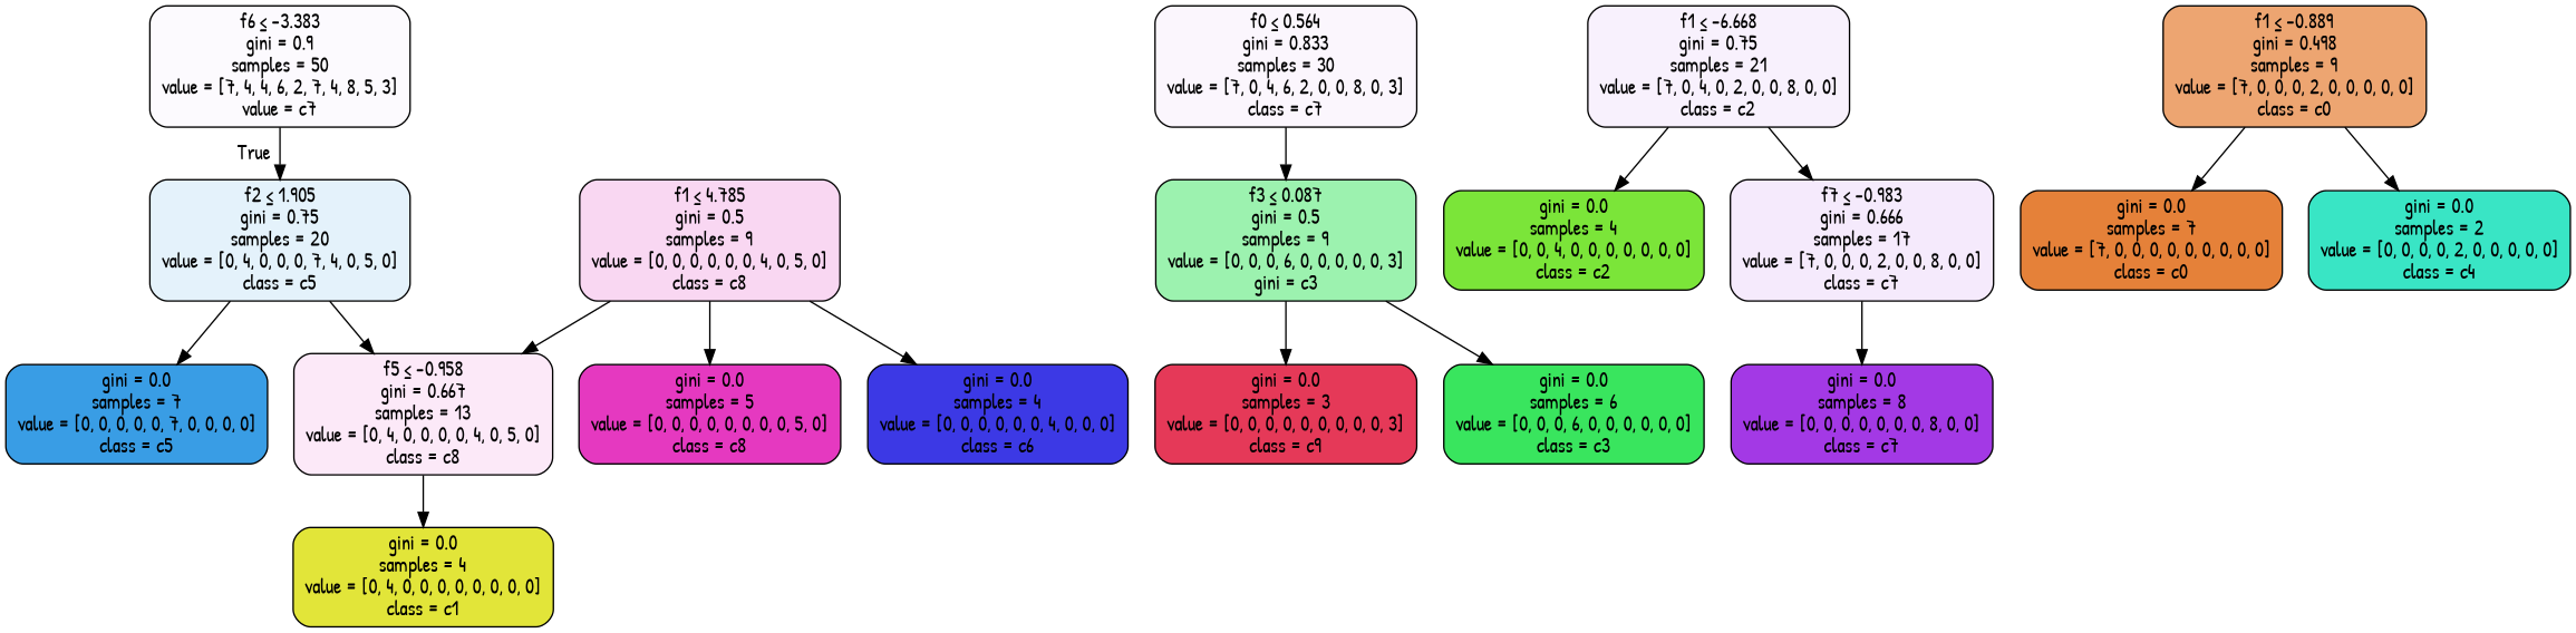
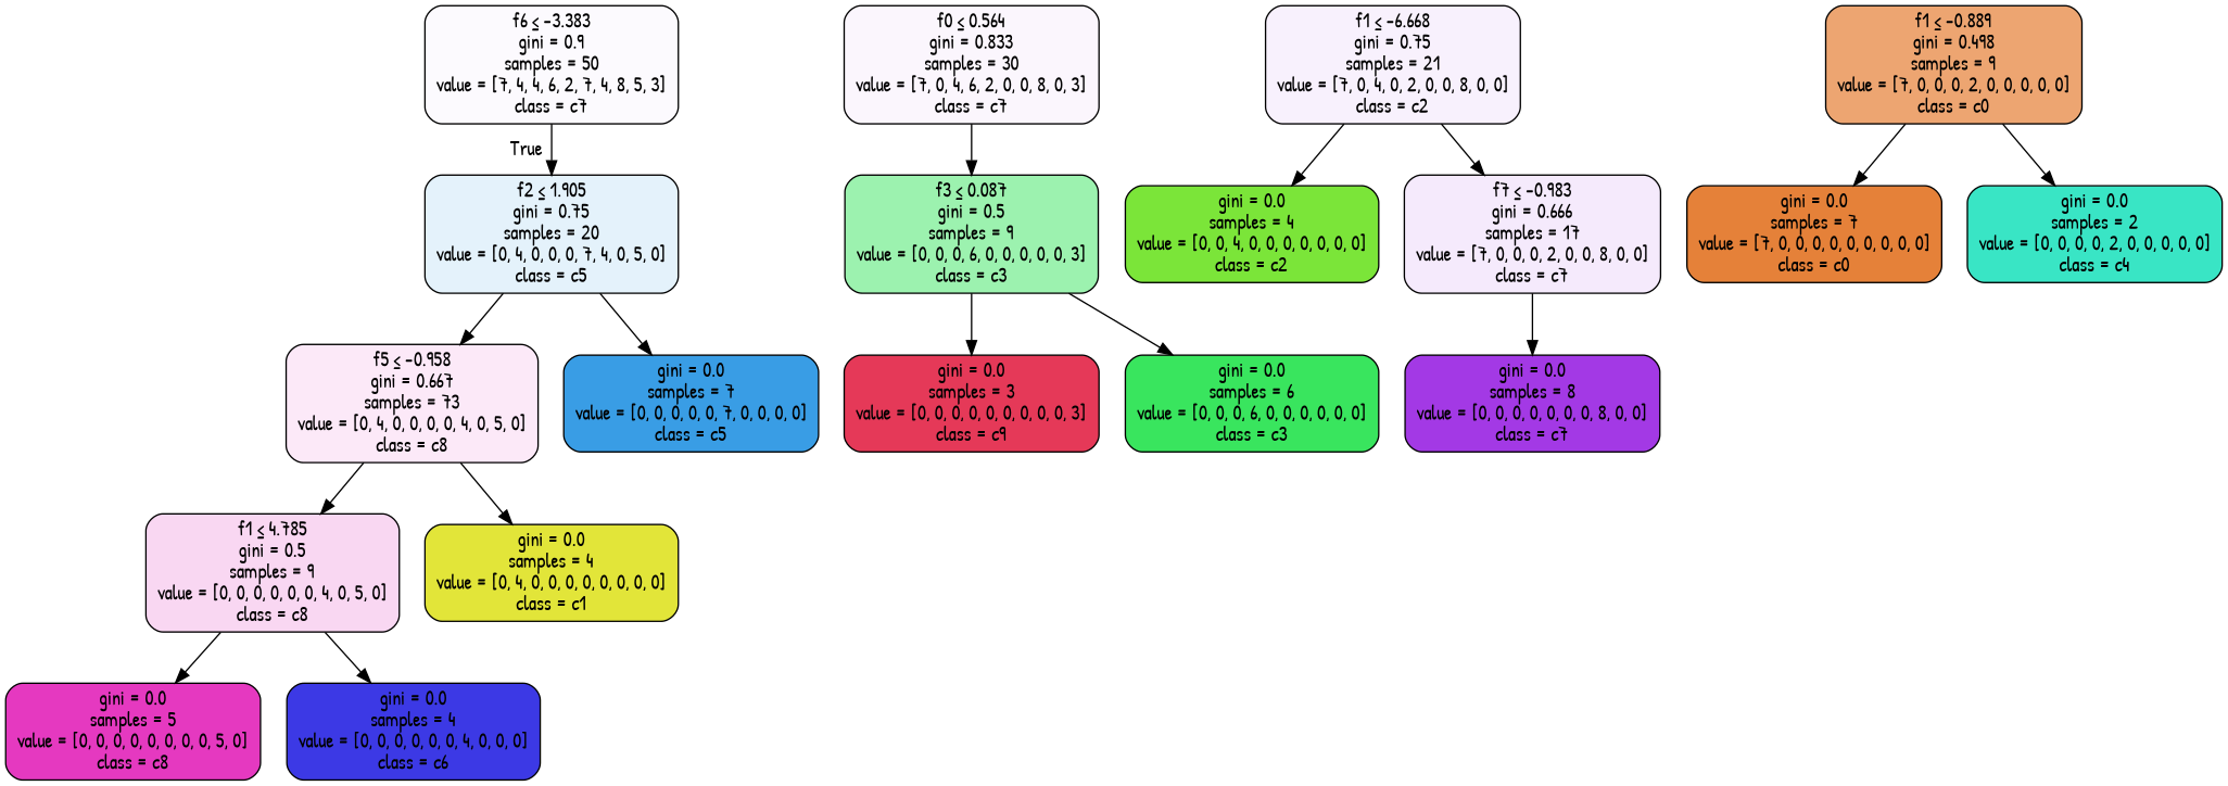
  digraph {
    fontname="Patrick Hand"
    node [color=black fontname="Patrick Hand" shape=box style="filled, rounded"]
    edge [fontname="Patrick Hand"]
-   n1 [fillcolor="#a339e506" label=<f6 &le; -3.383<br/>gini = 0.9<br/>samples = 50<br/>value = [7, 4, 4, 6, 2, 7, 4, 8, 5, 3]<br/>value = c7>]
+   n1 [fillcolor="#a339e506" label=<f6 &le; -3.383<br/>gini = 0.9<br/>samples = 50<br/>value = [7, 4, 4, 6, 2, 7, 4, 8, 5, 3]<br/>class = c7>]
    n2 [fillcolor="#399de522" label=<f2 &le; 1.905<br/>gini = 0.75<br/>samples = 20<br/>value = [0, 4, 0, 0, 0, 7, 4, 0, 5, 0]<br/>class = c5>]
-   n3 [fillcolor="#e539c01c" label=<f5 &le; -0.958<br/>gini = 0.667<br/>samples = 13<br/>value = [0, 4, 0, 0, 0, 0, 4, 0, 5, 0]<br/>class = c8>]
+   n3 [fillcolor="#e539c01c" label=<f5 &le; -0.958<br/>gini = 0.667<br/>samples = 73<br/>value = [0, 4, 0, 0, 0, 0, 4, 0, 5, 0]<br/>class = c8>]
    n4 [fillcolor="#399de5ff" label=<gini = 0.0<br/>samples = 7<br/>value = [0, 0, 0, 0, 0, 7, 0, 0, 0, 0]<br/>class = c5>]
    n5 [fillcolor="#a339e50b" label=<f0 &le; 0.564<br/>gini = 0.833<br/>samples = 30<br/>value = [7, 0, 4, 6, 2, 0, 0, 8, 0, 3]<br/>class = c7>]
-   n6 [fillcolor="#39e55e7f" label=<f3 &le; 0.087<br/>gini = 0.5<br/>samples = 9<br/>value = [0, 0, 0, 6, 0, 0, 0, 0, 0, 3]<br/>gini = c3>]
+   n6 [fillcolor="#39e55e7f" label=<f3 &le; 0.087<br/>gini = 0.5<br/>samples = 9<br/>value = [0, 0, 0, 6, 0, 0, 0, 0, 0, 3]<br/>class = c3>]
    n7 [fillcolor="#e539c033" label=<f1 &le; 4.785<br/>gini = 0.5<br/>samples = 9<br/>value = [0, 0, 0, 0, 0, 0, 4, 0, 5, 0]<br/>class = c8>]
    n8 [fillcolor="#e2e539ff" label=<gini = 0.0<br/>samples = 4<br/>value = [0, 4, 0, 0, 0, 0, 0, 0, 0, 0]<br/>class = c1>]
    n9 [fillcolor="#e539c0ff" label=<gini = 0.0<br/>samples = 5<br/>value = [0, 0, 0, 0, 0, 0, 0, 0, 5, 0]<br/>class = c8>]
    n10 [fillcolor="#3c39e5ff" label=<gini = 0.0<br/>samples = 4<br/>value = [0, 0, 0, 0, 0, 0, 4, 0, 0, 0]<br/>class = c6>]
    n11 [fillcolor="#a339e512" label=<f1 &le; -6.668<br/>gini = 0.75<br/>samples = 21<br/>value = [7, 0, 4, 0, 2, 0, 0, 8, 0, 0]<br/>class = c2>]
    n12 [fillcolor="#7be539ff" label=<gini = 0.0<br/>samples = 4<br/>value = [0, 0, 4, 0, 0, 0, 0, 0, 0, 0]<br/>class = c2>]
    n13 [fillcolor="#a339e51a" label=<f7 &le; -0.983<br/>gini = 0.666<br/>samples = 17<br/>value = [7, 0, 0, 0, 2, 0, 0, 8, 0, 0]<br/>class = c7>]
    n14 [fillcolor="#e53958ff" label=<gini = 0.0<br/>samples = 3<br/>value = [0, 0, 0, 0, 0, 0, 0, 0, 0, 3]<br/>class = c9>]
    n15 [fillcolor="#39e55eff" label=<gini = 0.0<br/>samples = 6<br/>value = [0, 0, 0, 6, 0, 0, 0, 0, 0, 0]<br/>class = c3>]
    n16 [fillcolor="#a339e5ff" label=<gini = 0.0<br/>samples = 8<br/>value = [0, 0, 0, 0, 0, 0, 0, 8, 0, 0]<br/>class = c7>]
    n17 [fillcolor="#e58139b6" label=<f1 &le; -0.889<br/>gini = 0.498<br/>samples = 9<br/>value = [7, 0, 0, 0, 2, 0, 0, 0, 0, 0]<br/>class = c0>]
    n18 [fillcolor="#e58139ff" label=<gini = 0.0<br/>samples = 7<br/>value = [7, 0, 0, 0, 0, 0, 0, 0, 0, 0]<br/>class = c0>]
    n19 [fillcolor="#39e5c5ff" label=<gini = 0.0<br/>samples = 2<br/>value = [0, 0, 0, 0, 2, 0, 0, 0, 0, 0]<br/>class = c4>]
    n1 -> n2 [headlabel=True labelangle=45 labeldistance=2.5]
    n2 -> n3
    n2 -> n4
-   n7 -> n3
+   n3 -> n7
    n3 -> n8
    n5 -> n6
    n6 -> n14
    n6 -> n15
    n7 -> n9
    n7 -> n10
    n11 -> n12
    n11 -> n13
    n13 -> n16
    n17 -> n18
    n17 -> n19
  }
